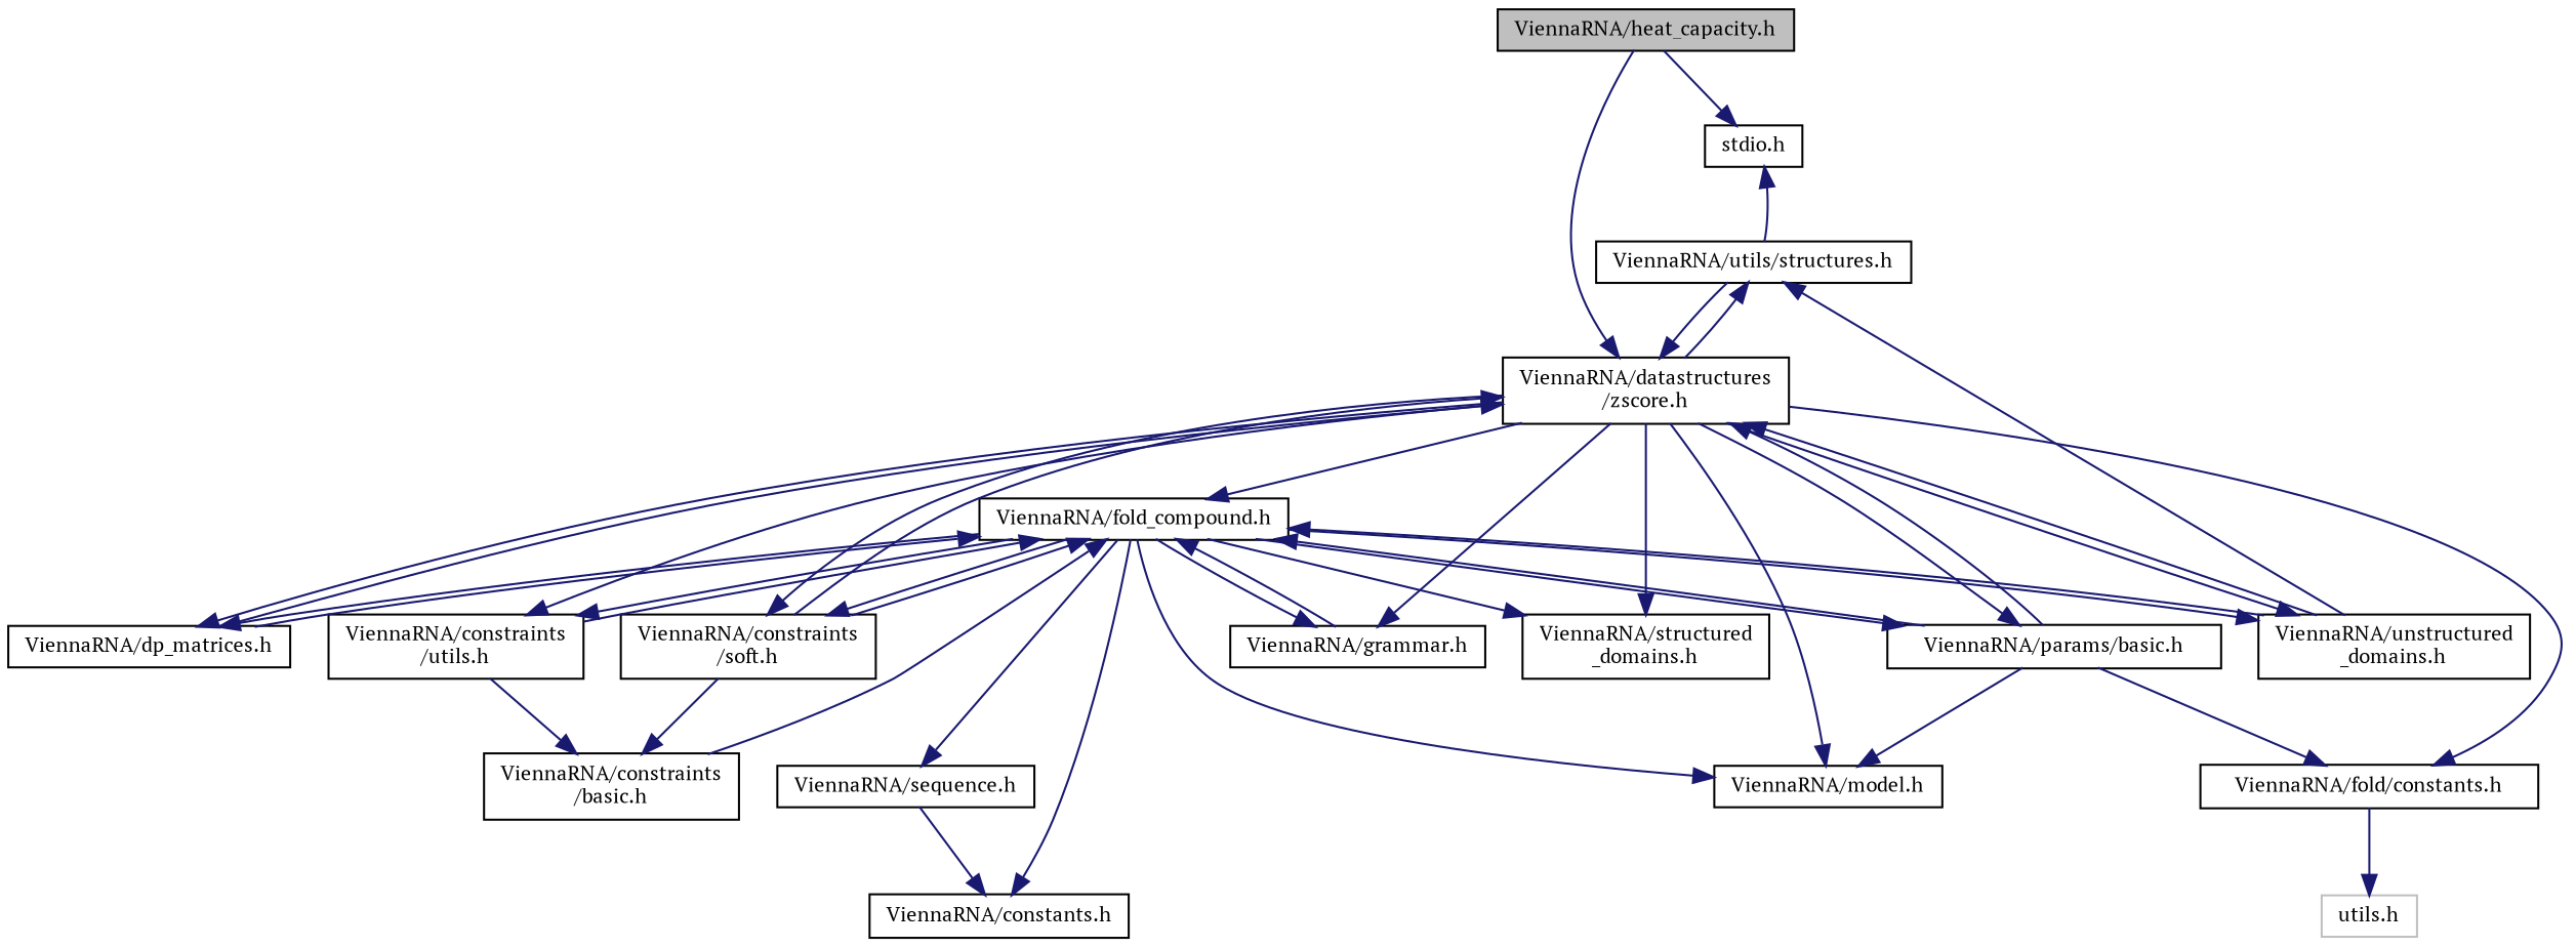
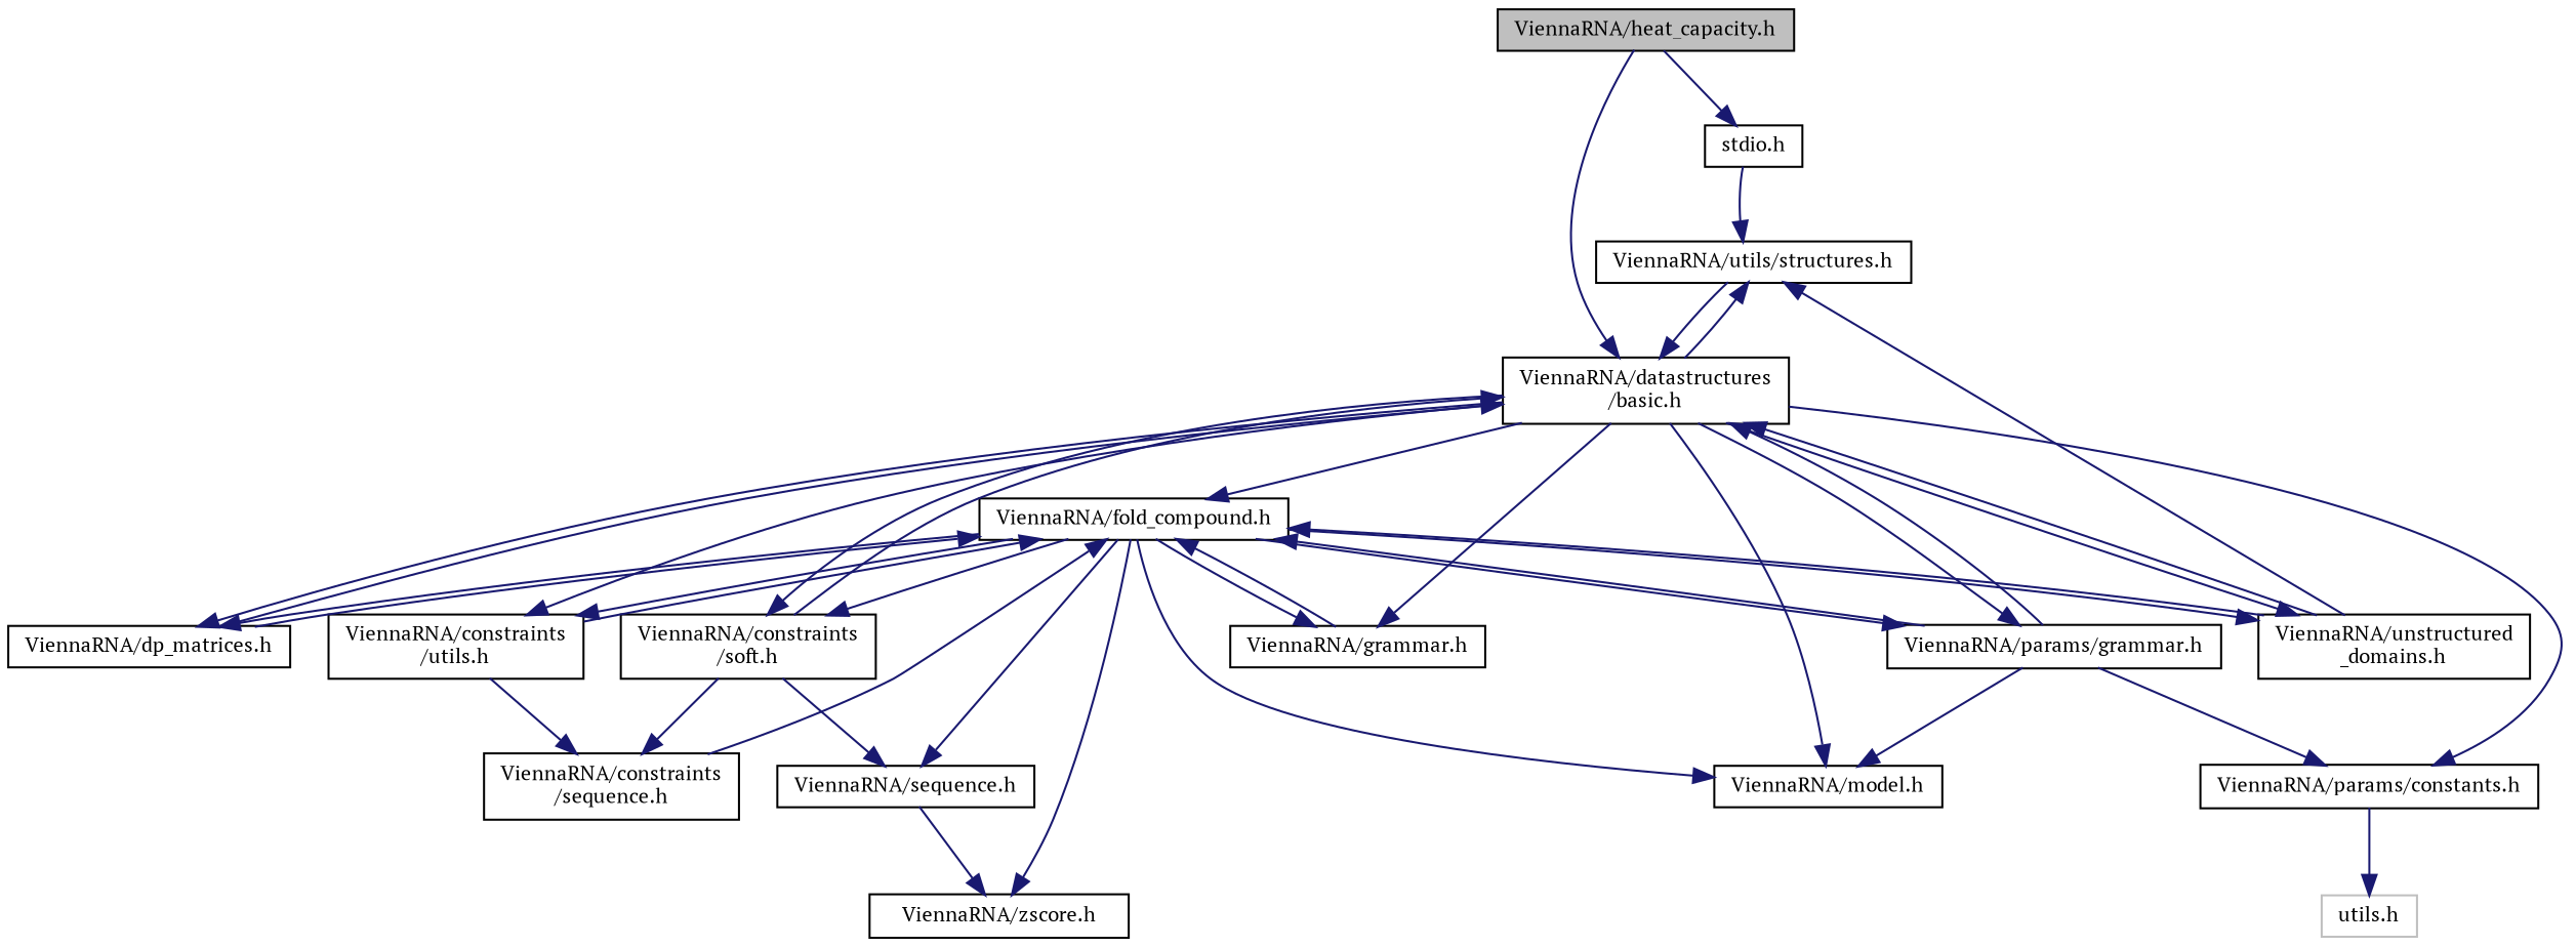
  digraph {
    fontname="PT Serif"
    node [color=black fontname="PT Serif" fontsize=10 shape=record]
    edge [color=midnightblue fontname="PT Serif" fontsize=10 labelfontname=Helvetica labelfontsize=10 style=solid]
    n1 [fillcolor=grey75 fontcolor=black height=0.2 label="ViennaRNA/heat_capacity.h" style=filled width=0.4]
    n2 [height=0.2 label="stdio.h" width=0.4]
-   n3 [height=0.2 label="ViennaRNA/datastructures\l/zscore.h" width=0.4]
-   n4 [height=0.2 label="ViennaRNA/fold/constants.h" width=0.4]
+   n3 [height=0.2 label="ViennaRNA/datastructures\l/basic.h" width=0.4]
+   n4 [height=0.2 label="ViennaRNA/params/constants.h" width=0.4]
    n5 [height=0.2 label="ViennaRNA/fold_compound.h" width=0.4]
    n6 [height=0.2 label="ViennaRNA/model.h" width=0.4]
-   n7 [height=0.2 label="ViennaRNA/params/basic.h" width=0.4]
+   n7 [height=0.2 label="ViennaRNA/params/grammar.h" width=0.4]
    n8 [height=0.2 label="ViennaRNA/dp_matrices.h" width=0.4]
    n9 [height=0.2 label="ViennaRNA/constraints\l/utils.h" width=0.4]
    n10 [height=0.2 label="ViennaRNA/constraints\l/soft.h" width=0.4]
    n11 [height=0.2 label="ViennaRNA/grammar.h" width=0.4]
-   n12 [height=0.2 label="ViennaRNA/structured\l_domains.h" width=0.4]
    n13 [height=0.2 label="ViennaRNA/unstructured\l_domains.h" width=0.4]
    n14 [height=0.2 label="ViennaRNA/utils/structures.h" width=0.4]
    n15 [color=grey75 height=0.2 label="utils.h" width=0.4]
    n16 [height=0.2 label="ViennaRNA/sequence.h" width=0.4]
-   n17 [height=0.2 label="ViennaRNA/constants.h" width=0.4]
-   n18 [height=0.2 label="ViennaRNA/constraints\l/basic.h" width=0.4]
+   n17 [height=0.2 label="ViennaRNA/zscore.h" width=0.4]
+   n18 [height=0.2 label="ViennaRNA/constraints\l/sequence.h" width=0.4]
    n1 -> n2
    n1 -> n3
    n3 -> n4
    n3 -> n5
    n3 -> n6
    n3 -> n7
    n3 -> n8
    n3 -> n9
    n3 -> n10
    n3 -> n11
-   n3 -> n12
    n3 -> n13
    n3 -> n14
    n4 -> n15
    n5 -> n6
    n5 -> n7
    n5 -> n8
    n5 -> n9
    n5 -> n10
    n5 -> n11
-   n5 -> n12
    n5 -> n13
    n5 -> n16
    n5 -> n17
    n7 -> n3
    n7 -> n4
    n7 -> n5
    n7 -> n6
    n8 -> n3
    n8 -> n5
    n9 -> n5
    n9 -> n18
    n10 -> n3
-   n10 -> n5
+   n10 -> n16
    n10 -> n18
    n11 -> n5
    n13 -> n3
    n13 -> n5
    n13 -> n14
-   n14 -> n2
+   n2 -> n14
    n14 -> n3
    n16 -> n17
    n18 -> n5
  }
